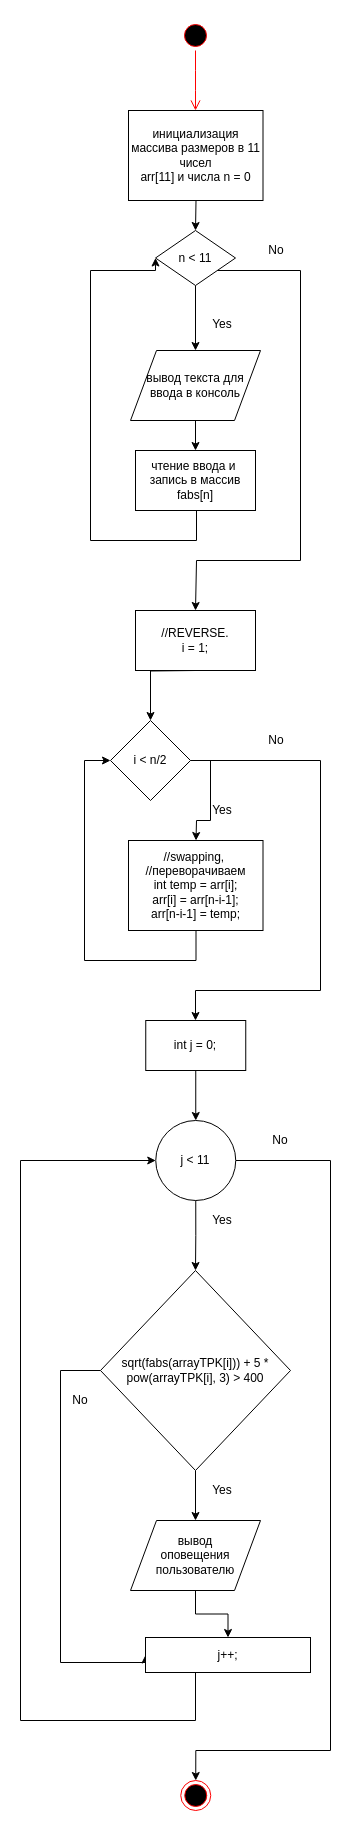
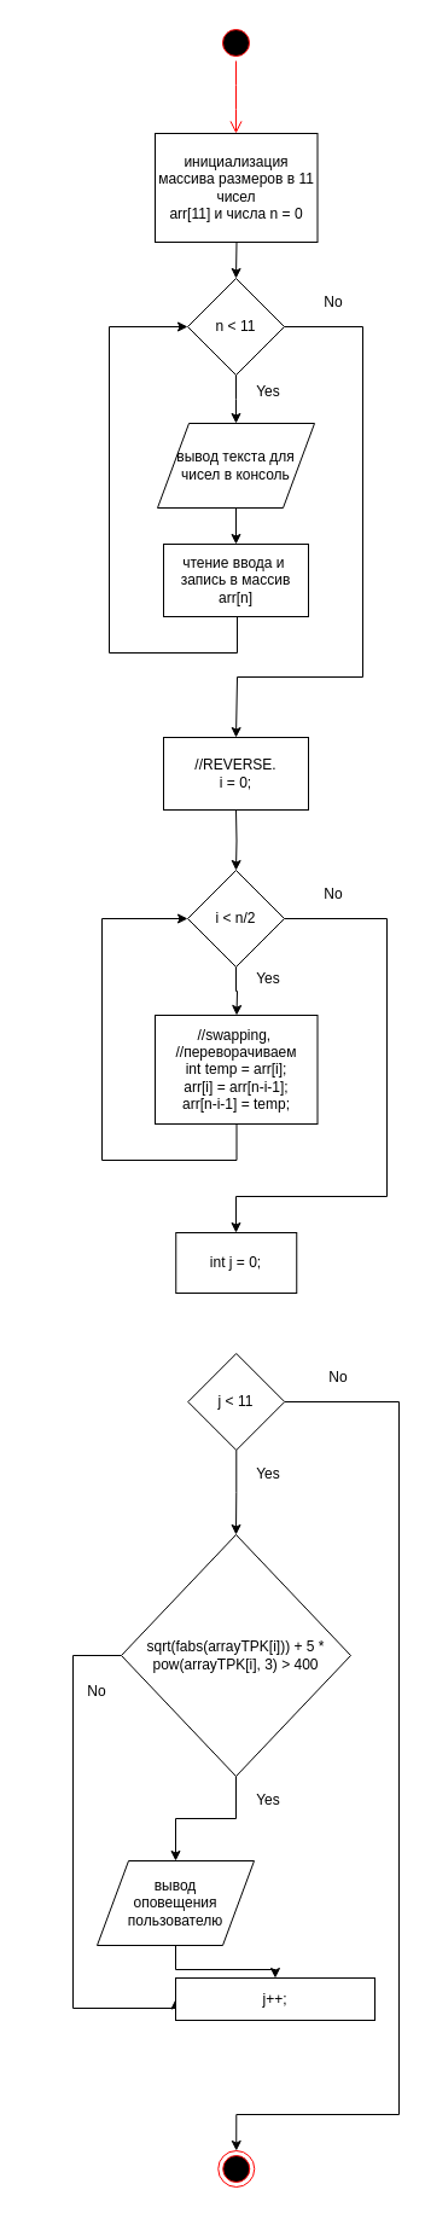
  <mxCell id="0" />
  <mxCell id="1" parent="0" />
  <mxCell id="2" value="" style="ellipse;html=1;shape=startState;fillColor=#000000;strokeColor=#ff0000;" vertex="1" parent="1"><mxGeometry x="180" y="20" width="30" height="30" as="geometry" /></mxCell>
  <mxCell id="3" value="" style="edgeStyle=orthogonalEdgeStyle;html=1;verticalAlign=bottom;endArrow=open;endSize=8;strokeColor=#ff0000;" edge="1" source="2" parent="1"><mxGeometry relative="1" as="geometry"><mxPoint x="195" y="110" as="targetPoint" /></mxGeometry></mxCell>
  <mxCell id="4" style="edgeStyle=orthogonalEdgeStyle;rounded=0;orthogonalLoop=1;jettySize=auto;html=1;entryX=0.5;entryY=0;entryDx=0;entryDy=0;" edge="1" parent="1" target="8"><mxGeometry relative="1" as="geometry"><mxPoint x="195.5" y="200" as="sourcePoint" /></mxGeometry></mxCell>
  <mxCell id="5" style="edgeStyle=orthogonalEdgeStyle;rounded=0;orthogonalLoop=1;jettySize=auto;html=1;entryX=0;entryY=0.5;entryDx=0;entryDy=0;exitX=0.5;exitY=1;exitDx=0;exitDy=0;" edge="1" parent="1" source="18" target="8"><mxGeometry relative="1" as="geometry"><mxPoint x="195.5" y="540" as="sourcePoint" /><Array as="points"><mxPoint x="196" y="510" /><mxPoint x="196" y="540" /><mxPoint x="90" y="540" /><mxPoint x="90" y="270" /></Array></mxGeometry></mxCell>
  <mxCell id="6" style="edgeStyle=orthogonalEdgeStyle;rounded=0;orthogonalLoop=1;jettySize=auto;html=1;entryX=0.5;entryY=0;entryDx=0;entryDy=0;" edge="1" parent="1" source="8"><mxGeometry relative="1" as="geometry"><mxPoint x="195" y="350" as="targetPoint" /></mxGeometry></mxCell>
  <mxCell id="7" style="edgeStyle=orthogonalEdgeStyle;rounded=0;orthogonalLoop=1;jettySize=auto;html=1;entryX=0.5;entryY=0;entryDx=0;entryDy=0;" edge="1" parent="1" source="8"><mxGeometry relative="1" as="geometry"><mxPoint x="195" y="610" as="targetPoint" /><Array as="points"><mxPoint x="300" y="270" /><mxPoint x="300" y="560" /><mxPoint x="196" y="560" /></Array></mxGeometry></mxCell>
- <mxCell id="8" value="n &amp;lt; 11" style="rhombus;whiteSpace=wrap;html=1;" vertex="1" parent="1"><mxGeometry x="155" y="230" width="80" height="55" as="geometry" /></mxCell>
+ <mxCell id="8" value="n &amp;lt; 11" style="rhombus;whiteSpace=wrap;html=1;" vertex="1" parent="1"><mxGeometry x="155" y="230" width="80" height="80" as="geometry" /></mxCell>
  <mxCell id="9" value="Yes" style="text;html=1;strokeColor=none;fillColor=none;align=center;verticalAlign=middle;whiteSpace=wrap;rounded=0;" vertex="1" parent="1"><mxGeometry x="202" y="314" width="40" height="20" as="geometry" /></mxCell>
  <mxCell id="10" value="No" style="text;html=1;strokeColor=none;fillColor=none;align=center;verticalAlign=middle;whiteSpace=wrap;rounded=0;" vertex="1" parent="1"><mxGeometry x="255.5" y="240" width="40" height="20" as="geometry" /></mxCell>
  <mxCell id="11" style="edgeStyle=orthogonalEdgeStyle;rounded=0;orthogonalLoop=1;jettySize=auto;html=1;entryX=0.5;entryY=0;entryDx=0;entryDy=0;" edge="1" parent="1" target="14"><mxGeometry relative="1" as="geometry"><mxPoint x="195" y="670" as="sourcePoint" /></mxGeometry></mxCell>
  <mxCell id="12" style="edgeStyle=orthogonalEdgeStyle;rounded=0;orthogonalLoop=1;jettySize=auto;html=1;entryX=0.5;entryY=0;entryDx=0;entryDy=0;" edge="1" parent="1" source="14"><mxGeometry relative="1" as="geometry"><mxPoint x="195.5" y="840" as="targetPoint" /></mxGeometry></mxCell>
  <mxCell id="13" style="edgeStyle=orthogonalEdgeStyle;rounded=0;orthogonalLoop=1;jettySize=auto;html=1;" edge="1" parent="1" source="14"><mxGeometry relative="1" as="geometry"><mxPoint x="195" y="1020" as="targetPoint" /><Array as="points"><mxPoint x="320" y="760" /><mxPoint x="320" y="990" /><mxPoint x="195" y="990" /></Array></mxGeometry></mxCell>
- <mxCell id="14" value="i &amp;lt; n/2" style="rhombus;whiteSpace=wrap;html=1;" vertex="1" parent="1"><mxGeometry x="110" y="720" width="80" height="80" as="geometry" /></mxCell>
+ <mxCell id="14" value="i &amp;lt; n/2" style="rhombus;whiteSpace=wrap;html=1;" vertex="1" parent="1"><mxGeometry x="155" y="720" width="80" height="80" as="geometry" /></mxCell>
  <mxCell id="15" style="edgeStyle=orthogonalEdgeStyle;rounded=0;orthogonalLoop=1;jettySize=auto;html=1;entryX=0;entryY=0.5;entryDx=0;entryDy=0;" edge="1" parent="1" target="14"><mxGeometry relative="1" as="geometry"><mxPoint x="195.5" y="930" as="sourcePoint" /><Array as="points"><mxPoint x="196" y="960" /><mxPoint x="84" y="960" /><mxPoint x="84" y="760" /></Array></mxGeometry></mxCell>
  <mxCell id="16" value="Yes" style="text;html=1;strokeColor=none;fillColor=none;align=center;verticalAlign=middle;whiteSpace=wrap;rounded=0;" vertex="1" parent="1"><mxGeometry x="202" y="800" width="40" height="20" as="geometry" /></mxCell>
  <mxCell id="17" value="No" style="text;html=1;strokeColor=none;fillColor=none;align=center;verticalAlign=middle;whiteSpace=wrap;rounded=0;" vertex="1" parent="1"><mxGeometry x="255.5" y="730" width="40" height="20" as="geometry" /></mxCell>
- <mxCell id="18" value="чтение ввода и&amp;nbsp;&lt;br&gt;запись в массив&lt;br&gt;fabs[n]" style="rounded=0;whiteSpace=wrap;html=1;" vertex="1" parent="1"><mxGeometry x="135" y="450" width="120" height="60" as="geometry" /></mxCell>
- <mxCell id="19" value="//REVERSE.&lt;br&gt;i = 1;" style="rounded=0;whiteSpace=wrap;html=1;" vertex="1" parent="1"><mxGeometry x="135" y="610" width="120" height="60" as="geometry" /></mxCell>
+ <mxCell id="18" value="чтение ввода и&amp;nbsp;&lt;br&gt;запись в массив&lt;br&gt;arr[n]" style="rounded=0;whiteSpace=wrap;html=1;" vertex="1" parent="1"><mxGeometry x="135" y="450" width="120" height="60" as="geometry" /></mxCell>
+ <mxCell id="19" value="//REVERSE.&lt;br&gt;i = 0;" style="rounded=0;whiteSpace=wrap;html=1;" vertex="1" parent="1"><mxGeometry x="135" y="610" width="120" height="60" as="geometry" /></mxCell>
  <mxCell id="20" value="//swapping,&amp;nbsp;&lt;br&gt;//переворачиваем&lt;br&gt;int temp = arr[i];&lt;br&gt;arr[i] = arr[n-i-1];&lt;br&gt;arr[n-i-1] = temp;" style="rounded=0;whiteSpace=wrap;html=1;" vertex="1" parent="1"><mxGeometry x="128" y="840" width="134.5" height="90" as="geometry" /></mxCell>
  <mxCell id="21" value="инициализация массива размеров в 11 чисел&lt;br&gt;arr[11] и числа n = 0" style="rounded=0;whiteSpace=wrap;html=1;" vertex="1" parent="1"><mxGeometry x="128" y="110" width="134.5" height="90" as="geometry" /></mxCell>
  <mxCell id="22" value="" style="edgeStyle=orthogonalEdgeStyle;rounded=0;orthogonalLoop=1;jettySize=auto;html=1;" edge="1" parent="1" source="24" target="28"><mxGeometry relative="1" as="geometry" /></mxCell>
  <mxCell id="23" style="edgeStyle=orthogonalEdgeStyle;rounded=0;orthogonalLoop=1;jettySize=auto;html=1;entryX=0;entryY=0.5;entryDx=0;entryDy=0;" edge="1" parent="1" source="24" target="32"><mxGeometry relative="1" as="geometry"><mxPoint x="70" y="1620" as="targetPoint" /><Array as="points"><mxPoint x="60" y="1370" /><mxPoint x="60" y="1662" /></Array></mxGeometry></mxCell>
  <mxCell id="24" value="sqrt(fabs(arrayTPK[i])) + 5 * pow(arrayTPK[i], 3) &amp;gt; 400" style="rhombus;whiteSpace=wrap;html=1;" vertex="1" parent="1"><mxGeometry x="100" y="1270" width="190" height="200" as="geometry" /></mxCell>
  <mxCell id="25" style="edgeStyle=orthogonalEdgeStyle;rounded=0;orthogonalLoop=1;jettySize=auto;html=1;entryX=0.5;entryY=0;entryDx=0;entryDy=0;" edge="1" parent="1" source="26" target="18"><mxGeometry relative="1" as="geometry" /></mxCell>
- <mxCell id="26" value="вывод текста для &lt;br&gt;ввода в консоль" style="shape=parallelogram;perimeter=parallelogramPerimeter;whiteSpace=wrap;html=1;" vertex="1" parent="1"><mxGeometry x="130" y="350" width="130" height="70" as="geometry" /></mxCell>
+ <mxCell id="26" value="вывод текста для &lt;br&gt;чисел в консоль" style="shape=parallelogram;perimeter=parallelogramPerimeter;whiteSpace=wrap;html=1;" vertex="1" parent="1"><mxGeometry x="130" y="350" width="130" height="70" as="geometry" /></mxCell>
  <mxCell id="27" style="edgeStyle=orthogonalEdgeStyle;rounded=0;orthogonalLoop=1;jettySize=auto;html=1;entryX=0.5;entryY=0;entryDx=0;entryDy=0;" edge="1" parent="1" source="28" target="32"><mxGeometry relative="1" as="geometry" /></mxCell>
- <mxCell id="28" value="вывод&lt;br&gt;оповещения&lt;br&gt;пользователю" style="shape=parallelogram;perimeter=parallelogramPerimeter;whiteSpace=wrap;html=1;" vertex="1" parent="1"><mxGeometry x="130" y="1520" width="130" height="70" as="geometry" /></mxCell>
+ <mxCell id="28" value="вывод&lt;br&gt;оповещения&lt;br&gt;пользователю" style="shape=parallelogram;perimeter=parallelogramPerimeter;whiteSpace=wrap;html=1;" vertex="1" parent="1"><mxGeometry x="80" y="1540" width="130" height="70" as="geometry" /></mxCell>
  <mxCell id="29" value="Yes" style="text;html=1;strokeColor=none;fillColor=none;align=center;verticalAlign=middle;whiteSpace=wrap;rounded=0;" vertex="1" parent="1"><mxGeometry x="202" y="1210" width="40" height="20" as="geometry" /></mxCell>
  <mxCell id="30" value="Yes" style="text;html=1;strokeColor=none;fillColor=none;align=center;verticalAlign=middle;whiteSpace=wrap;rounded=0;" vertex="1" parent="1"><mxGeometry x="201.5" y="1480" width="40" height="20" as="geometry" /></mxCell>
- <mxCell id="31" style="edgeStyle=orthogonalEdgeStyle;rounded=0;orthogonalLoop=1;jettySize=auto;html=1;entryX=0;entryY=0.5;entryDx=0;entryDy=0;" edge="1" parent="1" source="32" target="35"><mxGeometry relative="1" as="geometry"><Array as="points"><mxPoint x="195" y="1720" /><mxPoint x="20" y="1720" /><mxPoint x="20" y="1160" /></Array></mxGeometry></mxCell>
  <mxCell id="32" value="j++;" style="rounded=0;whiteSpace=wrap;html=1;" vertex="1" parent="1"><mxGeometry x="145" y="1637" width="165" height="35" as="geometry" /></mxCell>
  <mxCell id="33" style="edgeStyle=orthogonalEdgeStyle;rounded=0;orthogonalLoop=1;jettySize=auto;html=1;entryX=0.5;entryY=0;entryDx=0;entryDy=0;" edge="1" parent="1" source="35" target="38"><mxGeometry relative="1" as="geometry"><Array as="points"><mxPoint x="330" y="1160" /><mxPoint x="330" y="1750" /><mxPoint x="195" y="1750" /></Array></mxGeometry></mxCell>
  <mxCell id="34" style="edgeStyle=orthogonalEdgeStyle;rounded=0;orthogonalLoop=1;jettySize=auto;html=1;entryX=0.5;entryY=0;entryDx=0;entryDy=0;" edge="1" parent="1" source="35" target="24"><mxGeometry relative="1" as="geometry" /></mxCell>
- <mxCell id="35" value="j &amp;lt; 11" style="ellipse;whiteSpace=wrap;html=1;" vertex="1" parent="1"><mxGeometry x="155.25" y="1120" width="80" height="80" as="geometry" /></mxCell>
- <mxCell id="36" style="edgeStyle=orthogonalEdgeStyle;rounded=0;orthogonalLoop=1;jettySize=auto;html=1;entryX=0.5;entryY=0;entryDx=0;entryDy=0;" edge="1" parent="1" source="37" target="35"><mxGeometry relative="1" as="geometry" /></mxCell>
+ <mxCell id="35" value="j &amp;lt; 11" style="rhombus;whiteSpace=wrap;html=1;" vertex="1" parent="1"><mxGeometry x="155.25" y="1120" width="80" height="80" as="geometry" /></mxCell>
  <mxCell id="37" value="int j = 0;" style="rounded=0;whiteSpace=wrap;html=1;" vertex="1" parent="1"><mxGeometry x="145.25" y="1020" width="100" height="50" as="geometry" /></mxCell>
  <mxCell id="38" value="" style="ellipse;html=1;shape=endState;fillColor=#000000;strokeColor=#ff0000;" vertex="1" parent="1"><mxGeometry x="180.25" y="1780" width="30" height="30" as="geometry" /></mxCell>
  <mxCell id="39" value="No" style="text;html=1;strokeColor=none;fillColor=none;align=center;verticalAlign=middle;whiteSpace=wrap;rounded=0;" vertex="1" parent="1"><mxGeometry x="260" y="1130" width="40" height="20" as="geometry" /></mxCell>
  <mxCell id="40" value="No" style="text;html=1;strokeColor=none;fillColor=none;align=center;verticalAlign=middle;whiteSpace=wrap;rounded=0;" vertex="1" parent="1"><mxGeometry x="60" y="1390" width="40" height="20" as="geometry" /></mxCell>
